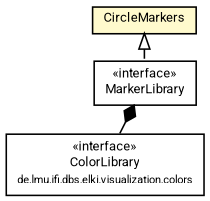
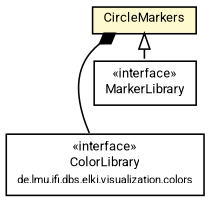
  digraph {
    nodesep=0.15
    rankdir=TB
    ranksep=0.25
    node [fontcolor=black fontname=Roboto fontsize=8 margin=0 shape=plaintext]
    edge [color=black dir=back fontname=Roboto fontsize=7 labelfontname=Roboto labelfontsize=7]
    n1 [height=0 label=<<table title="de.lmu.ifi.dbs.elki.visualization.colors.ColorLibrary" border="0" cellborder="1" cellspacing="0" cellpadding="2" href="../../colors/ColorLibrary.html" target="_parent"> 		<tr><td><table border="0" cellspacing="0" cellpadding="1"> 		<tr><td align="center" balign="center"> &#171;interface&#187; </td></tr> 		<tr><td align="center" balign="center"> <font face="Roboto">ColorLibrary</font> </td></tr> 		<tr><td align="center" balign="center"> <font face="Roboto" point-size="7.0">de.lmu.ifi.dbs.elki.visualization.colors</font> </td></tr> 		</table></td></tr> 		</table>> width=0]
    n2 [height=0 label=<<table title="de.lmu.ifi.dbs.elki.visualization.style.marker.MarkerLibrary" border="0" cellborder="1" cellspacing="0" cellpadding="2" href="MarkerLibrary.html" target="_parent"> 		<tr><td><table border="0" cellspacing="0" cellpadding="1"> 		<tr><td align="center" balign="center"> &#171;interface&#187; </td></tr> 		<tr><td align="center" balign="center"> <font face="Roboto">MarkerLibrary</font> </td></tr> 		</table></td></tr> 		</table>> width=0]
    n3 [height=0 label=<<table title="de.lmu.ifi.dbs.elki.visualization.style.marker.CircleMarkers" border="0" cellborder="1" cellspacing="0" cellpadding="2" bgcolor="lemonChiffon" href="CircleMarkers.html" target="_parent"> 		<tr><td><table border="0" cellspacing="0" cellpadding="1"> 		<tr><td align="center" balign="center"> <font face="Roboto">CircleMarkers</font> </td></tr> 		</table></td></tr> 		</table>> width=0]
-   n2 -> n1 [arrowhead=none arrowtail=diamond weight=6]
+   n3 -> n1 [arrowhead=none arrowtail=diamond weight=6]
    n3 -> n2 [arrowtail=empty style=dashed weight=9]
  }
